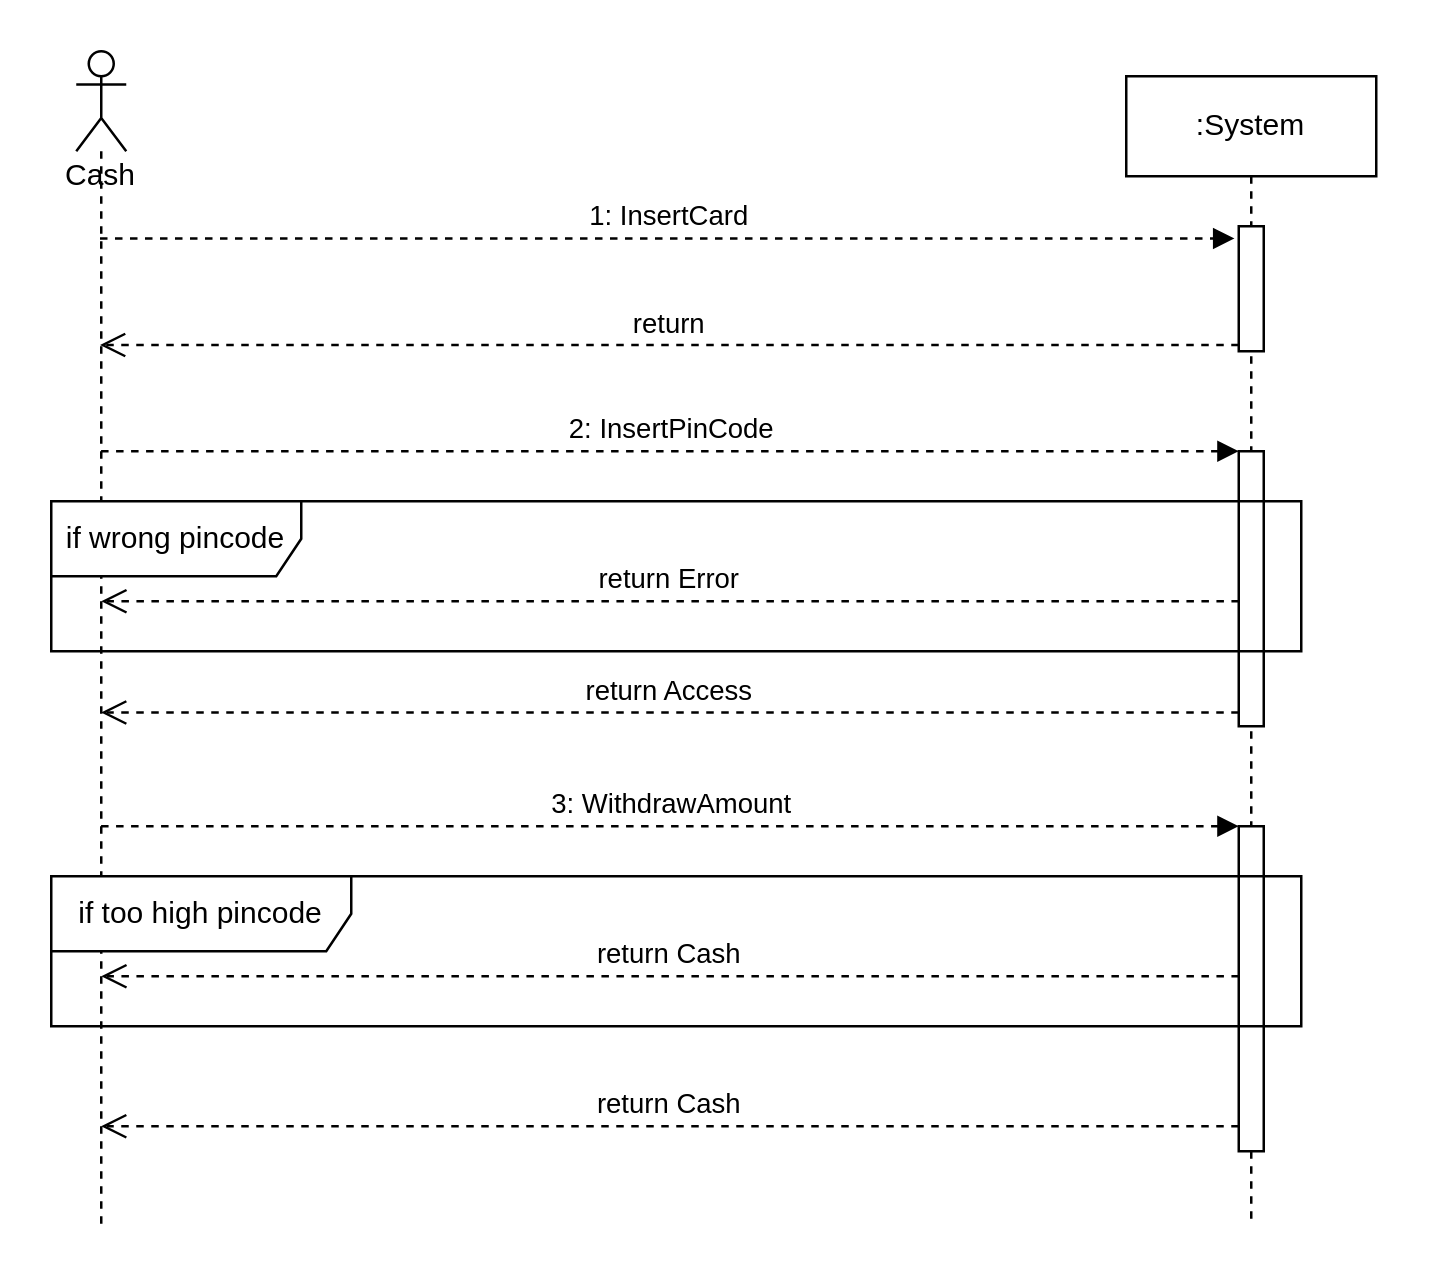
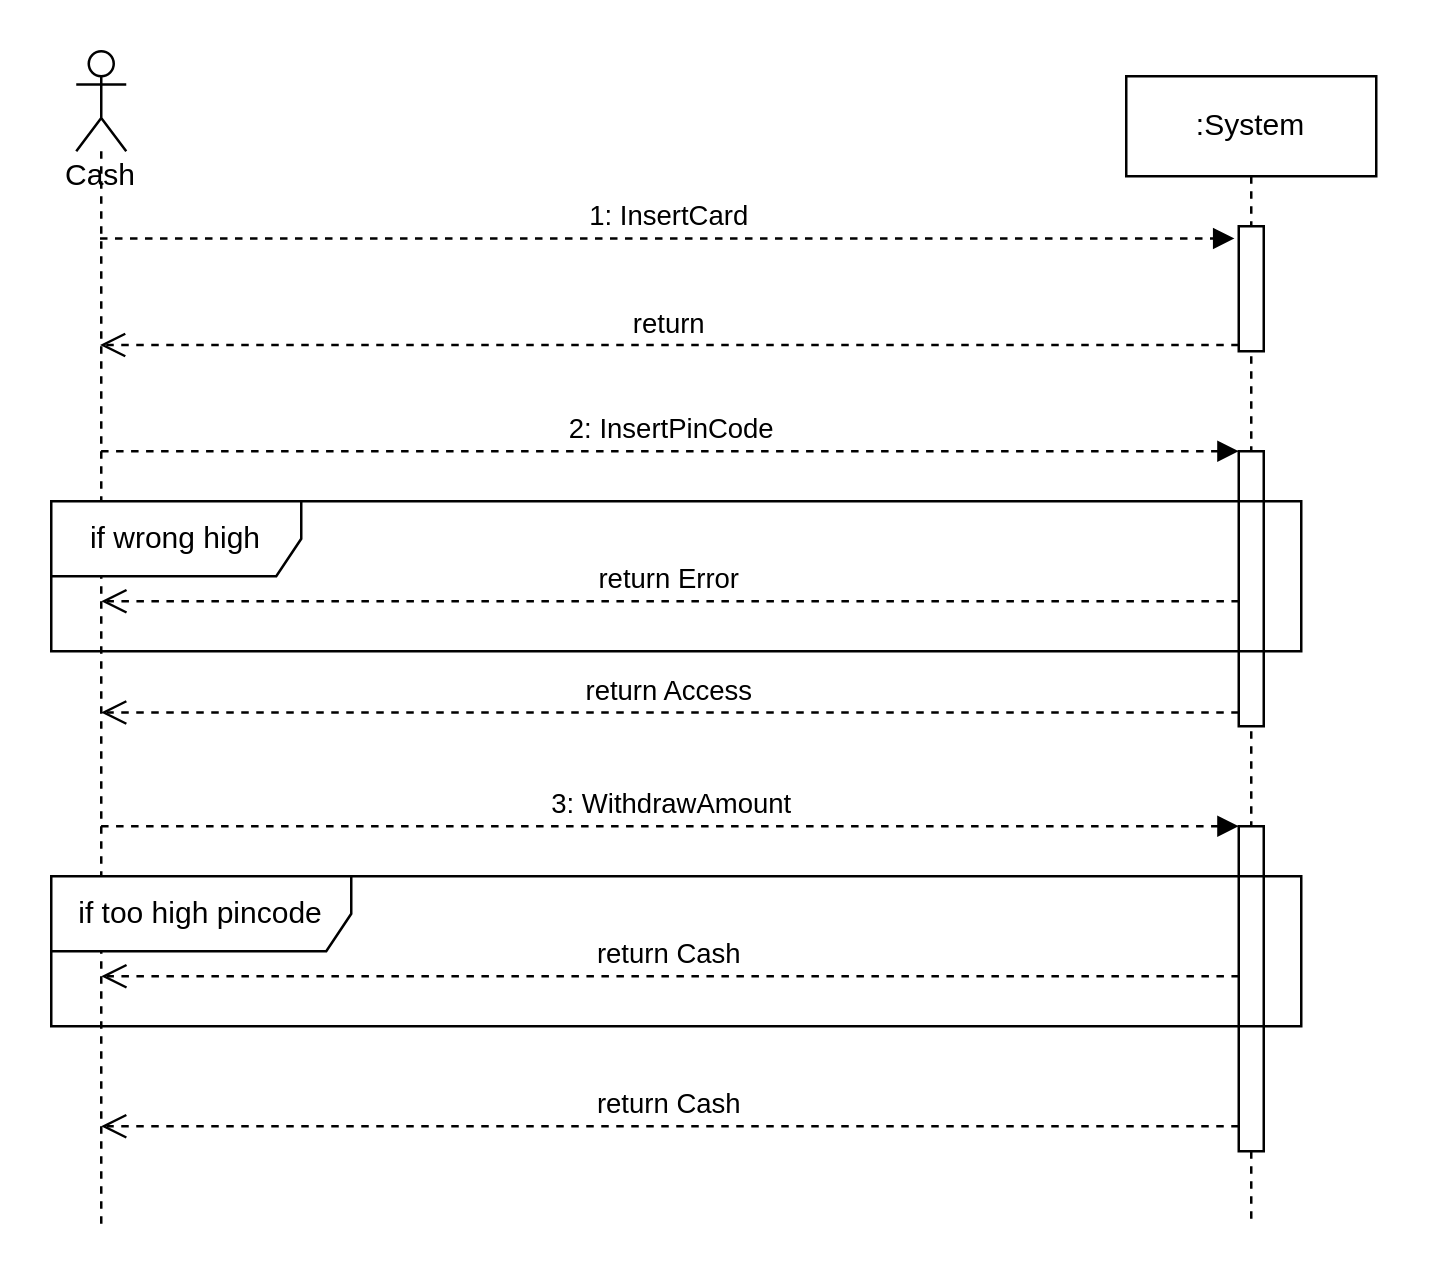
  <mxCell id="0" />
  <mxCell id="1" parent="0" />
  <mxCell id="2" value="Cash" style="shape=umlLifeline;participant=umlActor;perimeter=lifelinePerimeter;whiteSpace=wrap;html=1;container=1;collapsible=0;recursiveResize=0;verticalAlign=top;spacingTop=36;outlineConnect=0;size=40;strokeWidth=1;perimeterSpacing=0;" vertex="1" parent="1"><mxGeometry x="30" y="20" width="20" height="470" as="geometry" /></mxCell>
  <mxCell id="3" value=":System" style="shape=umlLifeline;perimeter=lifelinePerimeter;whiteSpace=wrap;html=1;container=1;collapsible=0;recursiveResize=0;outlineConnect=0;" vertex="1" parent="1"><mxGeometry x="450" y="30" width="100" height="460" as="geometry" /></mxCell>
  <mxCell id="4" value="" style="html=1;points=[];perimeter=orthogonalPerimeter;" vertex="1" parent="3"><mxGeometry x="45" y="60" width="10" height="50" as="geometry" /></mxCell>
  <mxCell id="5" value="" style="html=1;points=[];perimeter=orthogonalPerimeter;" vertex="1" parent="3"><mxGeometry x="45" y="150" width="10" height="110" as="geometry" /></mxCell>
  <mxCell id="6" value="" style="html=1;points=[];perimeter=orthogonalPerimeter;" vertex="1" parent="3"><mxGeometry x="45" y="300" width="10" height="130" as="geometry" /></mxCell>
  <mxCell id="7" value="3: WithdrawAmount" style="html=1;verticalAlign=bottom;endArrow=block;entryX=0;entryY=0;dashed=1;" edge="1" target="6" parent="3"><mxGeometry relative="1" as="geometry"><mxPoint x="-410.071" y="300" as="sourcePoint" /></mxGeometry></mxCell>
  <mxCell id="8" value="return Cash" style="html=1;verticalAlign=bottom;endArrow=open;dashed=1;endSize=8;exitX=0;exitY=0.95;" edge="1" parent="3"><mxGeometry relative="1" as="geometry"><mxPoint x="-410.001" y="360.0" as="targetPoint" /><mxPoint x="45.07" y="360.0" as="sourcePoint" /></mxGeometry></mxCell>
  <mxCell id="9" value="if too high pincode" style="shape=umlFrame;whiteSpace=wrap;html=1;width=120;height=30;" vertex="1" parent="3"><mxGeometry x="-430" y="320" width="500" height="60" as="geometry" /></mxCell>
  <mxCell id="10" value="return Cash" style="html=1;verticalAlign=bottom;endArrow=open;dashed=1;endSize=8;exitX=0;exitY=0.95;" edge="1" parent="3"><mxGeometry relative="1" as="geometry"><mxPoint x="-410.071" y="420.0" as="targetPoint" /><mxPoint x="45" y="420.0" as="sourcePoint" /></mxGeometry></mxCell>
  <mxCell id="11" value="1: InsertCard" style="html=1;verticalAlign=bottom;endArrow=block;dashed=1;entryX=-0.171;entryY=0.098;entryDx=0;entryDy=0;entryPerimeter=0;" edge="1" target="4" parent="1" source="2"><mxGeometry relative="1" as="geometry"><mxPoint x="370" y="130" as="sourcePoint" /><mxPoint x="430" y="130" as="targetPoint" /></mxGeometry></mxCell>
  <mxCell id="12" value="return" style="html=1;verticalAlign=bottom;endArrow=open;dashed=1;endSize=8;exitX=0;exitY=0.95;" edge="1" source="4" parent="1" target="2"><mxGeometry relative="1" as="geometry"><mxPoint x="370" y="206" as="targetPoint" /></mxGeometry></mxCell>
  <mxCell id="13" value="2: InsertPinCode" style="html=1;verticalAlign=bottom;endArrow=block;entryX=0;entryY=0;dashed=1;" edge="1" target="5" parent="1"><mxGeometry relative="1" as="geometry"><mxPoint x="39.929" y="180" as="sourcePoint" /></mxGeometry></mxCell>
  <mxCell id="14" value="return Access" style="html=1;verticalAlign=bottom;endArrow=open;dashed=1;endSize=8;exitX=0;exitY=0.95;" edge="1" source="5" parent="1"><mxGeometry relative="1" as="geometry"><mxPoint x="39.929" y="284.5" as="targetPoint" /></mxGeometry></mxCell>
  <mxCell id="15" value="return Error" style="html=1;verticalAlign=bottom;endArrow=open;dashed=1;endSize=8;exitX=0;exitY=0.95;" edge="1" parent="1"><mxGeometry relative="1" as="geometry"><mxPoint x="39.999" y="240" as="targetPoint" /><mxPoint x="495.07" y="240" as="sourcePoint" /></mxGeometry></mxCell>
- <mxCell id="16" value="if wrong pincode" style="shape=umlFrame;whiteSpace=wrap;html=1;width=100;height=30;" vertex="1" parent="1"><mxGeometry x="20" y="200" width="500" height="60" as="geometry" /></mxCell>
+ <mxCell id="16" value="if wrong high" style="shape=umlFrame;whiteSpace=wrap;html=1;width=100;height=30;" vertex="1" parent="1"><mxGeometry x="20" y="200" width="500" height="60" as="geometry" /></mxCell>
